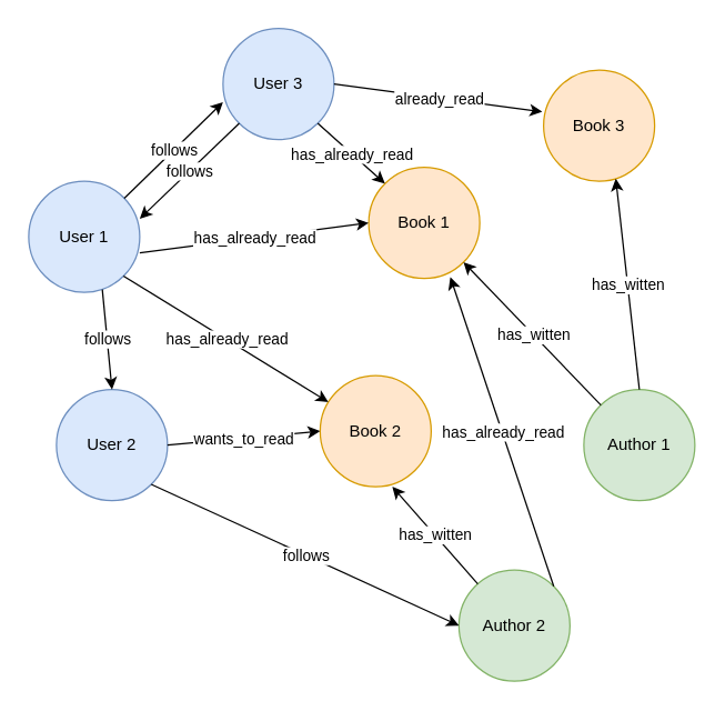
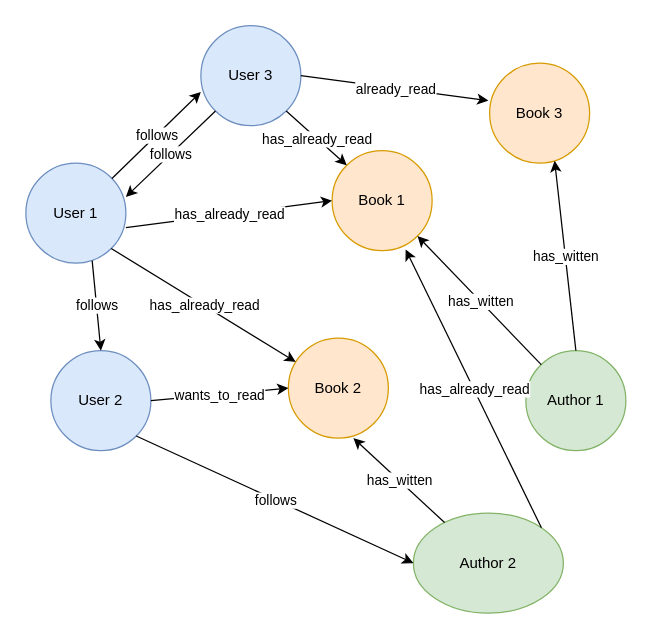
  <mxCell id="0" />
  <mxCell id="1" parent="0" />
  <mxCell id="2" value="User 1" style="ellipse;whiteSpace=wrap;html=1;aspect=fixed;fillColor=#dae8fc;strokeColor=#6c8ebf;" vertex="1" parent="1"><mxGeometry x="20" y="130" width="80" height="80" as="geometry" /></mxCell>
  <mxCell id="3" value="User 3" style="ellipse;whiteSpace=wrap;html=1;aspect=fixed;fillColor=#dae8fc;strokeColor=#6c8ebf;" vertex="1" parent="1"><mxGeometry x="160" y="20" width="80" height="80" as="geometry" /></mxCell>
  <mxCell id="4" value="User 2" style="ellipse;whiteSpace=wrap;html=1;aspect=fixed;fillColor=#dae8fc;strokeColor=#6c8ebf;" vertex="1" parent="1"><mxGeometry x="40" y="280" width="80" height="80" as="geometry" /></mxCell>
  <mxCell id="5" value="Author&amp;nbsp;1" style="ellipse;whiteSpace=wrap;html=1;aspect=fixed;fillColor=#d5e8d4;strokeColor=#82b366;" vertex="1" parent="1"><mxGeometry x="420" y="280" width="80" height="80" as="geometry" /></mxCell>
- <mxCell id="6" value="Author 2" style="ellipse;whiteSpace=wrap;html=1;aspect=fixed;fillColor=#d5e8d4;strokeColor=#82b366;" vertex="1" parent="1"><mxGeometry x="330" y="410" width="80" height="80" as="geometry" /></mxCell>
+ <mxCell id="6" value="Author 2" style="ellipse;whiteSpace=wrap;html=1;aspect=fixed;fillColor=#d5e8d4;strokeColor=#82b366;" vertex="1" parent="1"><mxGeometry x="330" y="410" width="120" height="80" as="geometry" /></mxCell>
  <mxCell id="7" value="Book 1" style="ellipse;whiteSpace=wrap;html=1;aspect=fixed;fillColor=#ffe6cc;strokeColor=#d79b00;" vertex="1" parent="1"><mxGeometry x="265" y="120" width="80" height="80" as="geometry" /></mxCell>
  <mxCell id="8" value="Book 2" style="ellipse;whiteSpace=wrap;html=1;aspect=fixed;fillColor=#ffe6cc;strokeColor=#d79b00;" vertex="1" parent="1"><mxGeometry x="230" y="270" width="80" height="80" as="geometry" /></mxCell>
  <mxCell id="9" value="Book 3" style="ellipse;whiteSpace=wrap;html=1;aspect=fixed;fillColor=#ffe6cc;strokeColor=#d79b00;" vertex="1" parent="1"><mxGeometry x="391" y="50" width="80" height="80" as="geometry" /></mxCell>
  <mxCell id="10" value="" style="endArrow=classic;html=1;rounded=0;entryX=0;entryY=0.663;entryDx=0;entryDy=0;entryPerimeter=0;" edge="1" parent="1" source="2" target="3"><mxGeometry relative="1" as="geometry"><mxPoint x="240" y="260" as="sourcePoint" /><mxPoint x="340" y="260" as="targetPoint" /></mxGeometry></mxCell>
  <mxCell id="11" value="follows" style="edgeLabel;resizable=0;html=1;align=center;verticalAlign=middle;" connectable="0" vertex="1" parent="10"><mxGeometry relative="1" as="geometry" /></mxCell>
  <mxCell id="12" value="" style="endArrow=classic;html=1;rounded=0;entryX=1;entryY=0.338;entryDx=0;entryDy=0;entryPerimeter=0;exitX=0;exitY=1;exitDx=0;exitDy=0;" edge="1" parent="1" source="3" target="2"><mxGeometry relative="1" as="geometry"><mxPoint x="240" y="140" as="sourcePoint" /><mxPoint x="170" y="83.04" as="targetPoint" /></mxGeometry></mxCell>
  <mxCell id="13" value="follows" style="edgeLabel;resizable=0;html=1;align=center;verticalAlign=middle;" connectable="0" vertex="1" parent="12"><mxGeometry relative="1" as="geometry" /></mxCell>
  <mxCell id="14" value="" style="endArrow=classic;html=1;rounded=0;exitX=0.663;exitY=0.975;exitDx=0;exitDy=0;entryX=0.5;entryY=0;entryDx=0;entryDy=0;exitPerimeter=0;" edge="1" parent="1" source="2" target="4"><mxGeometry relative="1" as="geometry"><mxPoint x="181.716" y="98.284" as="sourcePoint" /><mxPoint x="80" y="270" as="targetPoint" /></mxGeometry></mxCell>
  <mxCell id="15" value="follows" style="edgeLabel;resizable=0;html=1;align=center;verticalAlign=middle;" connectable="0" vertex="1" parent="14"><mxGeometry relative="1" as="geometry" /></mxCell>
  <mxCell id="16" value="" style="endArrow=classic;html=1;rounded=0;entryX=0;entryY=0.5;entryDx=0;entryDy=0;exitX=1;exitY=0.5;exitDx=0;exitDy=0;" edge="1" parent="1" source="4" target="8"><mxGeometry relative="1" as="geometry"><mxPoint x="240" y="260" as="sourcePoint" /><mxPoint x="340" y="260" as="targetPoint" /></mxGeometry></mxCell>
  <mxCell id="17" value="wants_to_read" style="edgeLabel;resizable=0;html=1;align=center;verticalAlign=middle;" connectable="0" vertex="1" parent="16"><mxGeometry relative="1" as="geometry" /></mxCell>
  <mxCell id="18" value="" style="endArrow=classic;html=1;rounded=0;entryX=0;entryY=0;entryDx=0;entryDy=0;exitX=1;exitY=1;exitDx=0;exitDy=0;" edge="1" parent="1" source="3" target="7"><mxGeometry relative="1" as="geometry"><mxPoint x="200" y="260" as="sourcePoint" /><mxPoint x="300" y="260" as="targetPoint" /><Array as="points" /></mxGeometry></mxCell>
  <mxCell id="19" value="has_already_read" style="edgeLabel;resizable=0;html=1;align=center;verticalAlign=middle;" connectable="0" vertex="1" parent="18"><mxGeometry relative="1" as="geometry" /></mxCell>
  <mxCell id="20" value="" style="endArrow=classic;html=1;rounded=0;exitX=1;exitY=0.5;exitDx=0;exitDy=0;" edge="1" parent="1" source="3"><mxGeometry relative="1" as="geometry"><mxPoint x="238.284" y="98.284" as="sourcePoint" /><mxPoint x="390" y="80" as="targetPoint" /><Array as="points" /></mxGeometry></mxCell>
  <mxCell id="21" value="already_read" style="edgeLabel;resizable=0;html=1;align=center;verticalAlign=middle;" connectable="0" vertex="1" parent="20"><mxGeometry relative="1" as="geometry" /></mxCell>
  <mxCell id="22" value="" style="endArrow=classic;html=1;rounded=0;entryX=0;entryY=0.5;entryDx=0;entryDy=0;exitX=1;exitY=0.646;exitDx=0;exitDy=0;exitPerimeter=0;" edge="1" parent="1" source="2" target="7"><mxGeometry relative="1" as="geometry"><mxPoint x="248.284" y="108.284" as="sourcePoint" /><mxPoint x="291.716" y="181.716" as="targetPoint" /><Array as="points" /></mxGeometry></mxCell>
  <mxCell id="23" value="has_already_read" style="edgeLabel;resizable=0;html=1;align=center;verticalAlign=middle;" connectable="0" vertex="1" parent="22"><mxGeometry relative="1" as="geometry" /></mxCell>
  <mxCell id="24" value="" style="endArrow=classic;html=1;rounded=0;exitX=1;exitY=1;exitDx=0;exitDy=0;" edge="1" parent="1" source="2" target="8"><mxGeometry relative="1" as="geometry"><mxPoint x="268.284" y="128.284" as="sourcePoint" /><mxPoint x="311.716" y="201.716" as="targetPoint" /><Array as="points" /></mxGeometry></mxCell>
  <mxCell id="25" value="has_already_read" style="edgeLabel;resizable=0;html=1;align=center;verticalAlign=middle;" connectable="0" vertex="1" parent="24"><mxGeometry relative="1" as="geometry" /></mxCell>
  <mxCell id="26" value="" style="endArrow=classic;html=1;rounded=0;entryX=1;entryY=1;entryDx=0;entryDy=0;" edge="1" parent="1" source="5" target="7"><mxGeometry relative="1" as="geometry"><mxPoint x="220" y="230" as="sourcePoint" /><mxPoint x="320" y="230" as="targetPoint" /></mxGeometry></mxCell>
  <mxCell id="27" value="has_witten" style="edgeLabel;resizable=0;html=1;align=center;verticalAlign=middle;" connectable="0" vertex="1" parent="26"><mxGeometry relative="1" as="geometry" /></mxCell>
  <mxCell id="28" value="" style="endArrow=classic;html=1;rounded=0;entryX=0.65;entryY=0.977;entryDx=0;entryDy=0;exitX=0.5;exitY=0;exitDx=0;exitDy=0;entryPerimeter=0;" edge="1" parent="1" source="5" target="9"><mxGeometry relative="1" as="geometry"><mxPoint x="438.34" y="305.554" as="sourcePoint" /><mxPoint x="338.284" y="228.284" as="targetPoint" /></mxGeometry></mxCell>
  <mxCell id="29" value="has_witten" style="edgeLabel;resizable=0;html=1;align=center;verticalAlign=middle;" connectable="0" vertex="1" parent="28"><mxGeometry relative="1" as="geometry" /></mxCell>
  <mxCell id="30" value="" style="endArrow=classic;html=1;rounded=0;" edge="1" parent="1" source="6"><mxGeometry relative="1" as="geometry"><mxPoint x="448.34" y="315.554" as="sourcePoint" /><mxPoint x="282" y="350" as="targetPoint" /></mxGeometry></mxCell>
  <mxCell id="31" value="has_witten" style="edgeLabel;resizable=0;html=1;align=center;verticalAlign=middle;" connectable="0" vertex="1" parent="30"><mxGeometry relative="1" as="geometry" /></mxCell>
  <mxCell id="32" value="" style="endArrow=classic;html=1;rounded=0;exitX=1;exitY=0;exitDx=0;exitDy=0;entryX=0.735;entryY=0.988;entryDx=0;entryDy=0;entryPerimeter=0;" edge="1" parent="1" source="6" target="7"><mxGeometry relative="1" as="geometry"><mxPoint x="98.284" y="208.284" as="sourcePoint" /><mxPoint x="245.923" y="299.054" as="targetPoint" /><Array as="points" /></mxGeometry></mxCell>
  <mxCell id="33" value="has_already_read" style="edgeLabel;resizable=0;html=1;align=center;verticalAlign=middle;" connectable="0" vertex="1" parent="32"><mxGeometry relative="1" as="geometry" /></mxCell>
  <mxCell id="34" value="" style="endArrow=classic;html=1;rounded=0;exitX=1;exitY=1;exitDx=0;exitDy=0;entryX=0;entryY=0.5;entryDx=0;entryDy=0;" edge="1" parent="1" source="4" target="6"><mxGeometry relative="1" as="geometry"><mxPoint x="83.04" y="218" as="sourcePoint" /><mxPoint x="90" y="290" as="targetPoint" /></mxGeometry></mxCell>
  <mxCell id="35" value="follows" style="edgeLabel;resizable=0;html=1;align=center;verticalAlign=middle;" connectable="0" vertex="1" parent="34"><mxGeometry relative="1" as="geometry" /></mxCell>
